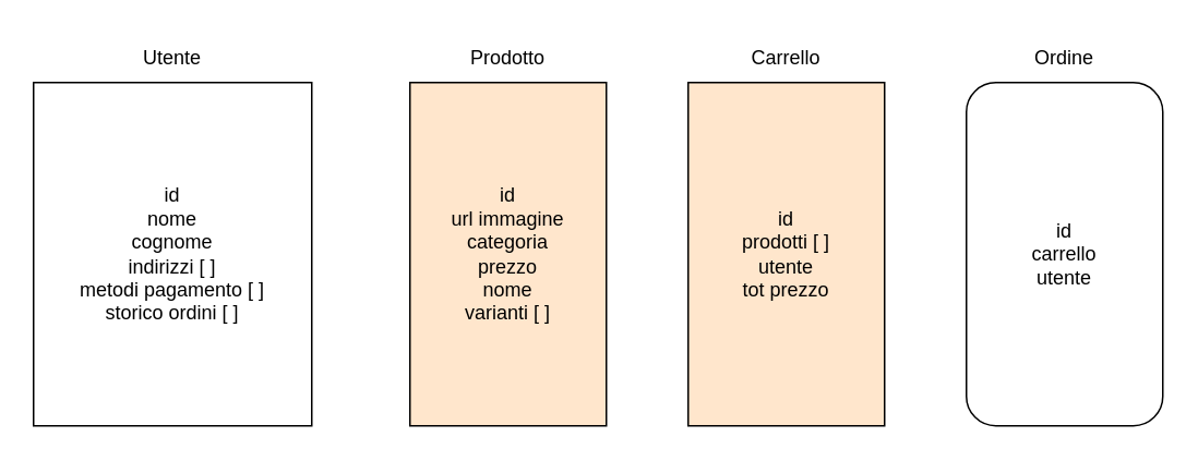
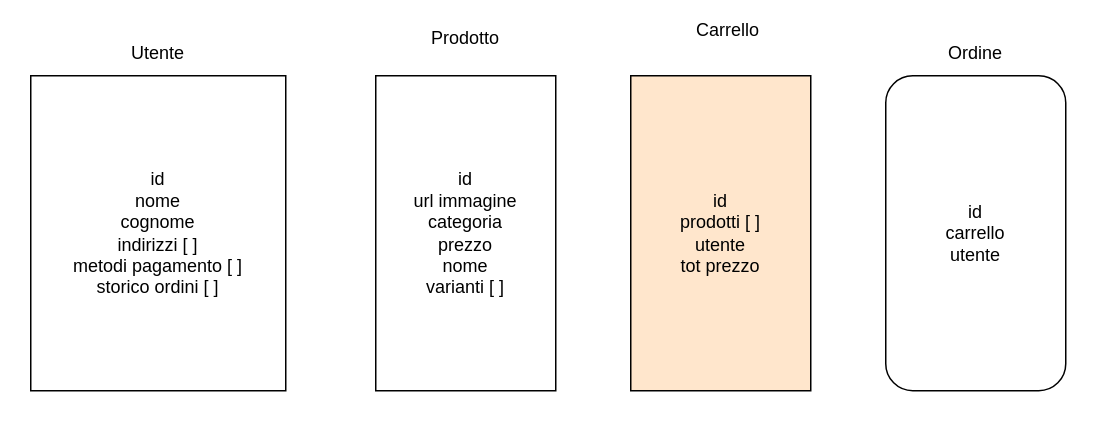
  <mxCell id="0" />
  <mxCell id="1" parent="0" />
  <mxCell id="2" value="id&lt;br&gt;nome&lt;br&gt;cognome&lt;br&gt;indirizzi [ ]&lt;br&gt;metodi pagamento [ ]&lt;br&gt;storico ordini [ ]" style="rounded=0;whiteSpace=wrap;html=1;" vertex="1" parent="1"><mxGeometry x="20" y="50" width="170" height="210" as="geometry" /></mxCell>
  <mxCell id="3" value="Utente" style="text;strokeColor=none;align=center;fillColor=none;html=1;verticalAlign=middle;whiteSpace=wrap;rounded=0;" vertex="1" parent="1"><mxGeometry x="75" y="20" width="60" height="30" as="geometry" /></mxCell>
- <mxCell id="4" value="id&lt;br&gt;url immagine&lt;br&gt;categoria&lt;br&gt;prezzo&lt;br&gt;nome&lt;br&gt;varianti [ ]" style="rounded=0;whiteSpace=wrap;html=1;fillColor=#ffe6cc;" vertex="1" parent="1"><mxGeometry x="250" y="50" width="120" height="210" as="geometry" /></mxCell>
- <mxCell id="5" value="Prodotto" style="text;strokeColor=none;align=center;fillColor=none;html=1;verticalAlign=middle;whiteSpace=wrap;rounded=0;" vertex="1" parent="1"><mxGeometry x="280" y="20" width="60" height="30" as="geometry" /></mxCell>
+ <mxCell id="4" value="id&lt;br&gt;url immagine&lt;br&gt;categoria&lt;br&gt;prezzo&lt;br&gt;nome&lt;br&gt;varianti [ ]" style="rounded=0;whiteSpace=wrap;html=1;" vertex="1" parent="1"><mxGeometry x="250" y="50" width="120" height="210" as="geometry" /></mxCell>
+ <mxCell id="5" value="Prodotto" style="text;strokeColor=none;align=center;fillColor=none;html=1;verticalAlign=middle;whiteSpace=wrap;rounded=0;" vertex="1" parent="1"><mxGeometry x="280" y="10" width="60" height="30" as="geometry" /></mxCell>
  <mxCell id="6" value="id&lt;br&gt;prodotti [ ]&lt;br&gt;utente&lt;br&gt;tot prezzo" style="rounded=0;whiteSpace=wrap;html=1;fillColor=#ffe6cc;" vertex="1" parent="1"><mxGeometry x="420" y="50" width="120" height="210" as="geometry" /></mxCell>
- <mxCell id="7" value="Carrello" style="text;strokeColor=none;align=center;fillColor=none;html=1;verticalAlign=middle;whiteSpace=wrap;rounded=0;" vertex="1" parent="1"><mxGeometry x="450" y="20" width="60" height="30" as="geometry" /></mxCell>
+ <mxCell id="7" value="Carrello" style="text;strokeColor=none;align=center;fillColor=none;html=1;verticalAlign=middle;whiteSpace=wrap;rounded=0;" vertex="1" parent="1"><mxGeometry x="455" y="5" width="60" height="30" as="geometry" /></mxCell>
  <mxCell id="8" value="id&lt;br&gt;carrello&lt;br&gt;utente&lt;br&gt;" style="whiteSpace=wrap;html=1;rounded=1;" vertex="1" parent="1"><mxGeometry x="590" y="50" width="120" height="210" as="geometry" /></mxCell>
  <mxCell id="9" value="Ordine" style="text;strokeColor=none;align=center;fillColor=none;html=1;verticalAlign=middle;whiteSpace=wrap;rounded=0;" vertex="1" parent="1"><mxGeometry x="620" y="20" width="60" height="30" as="geometry" /></mxCell>
